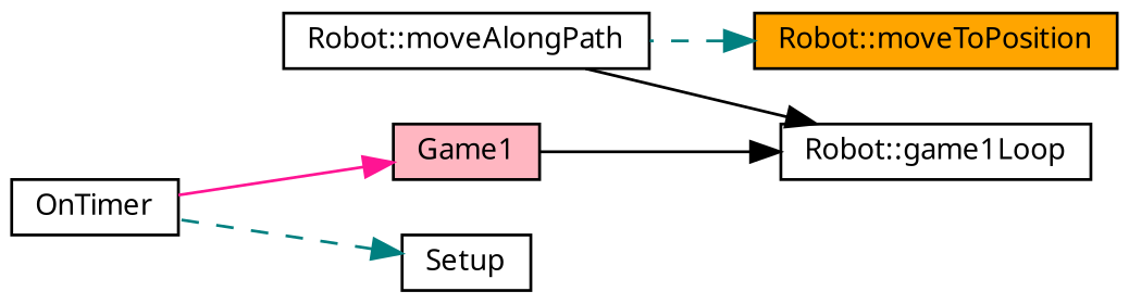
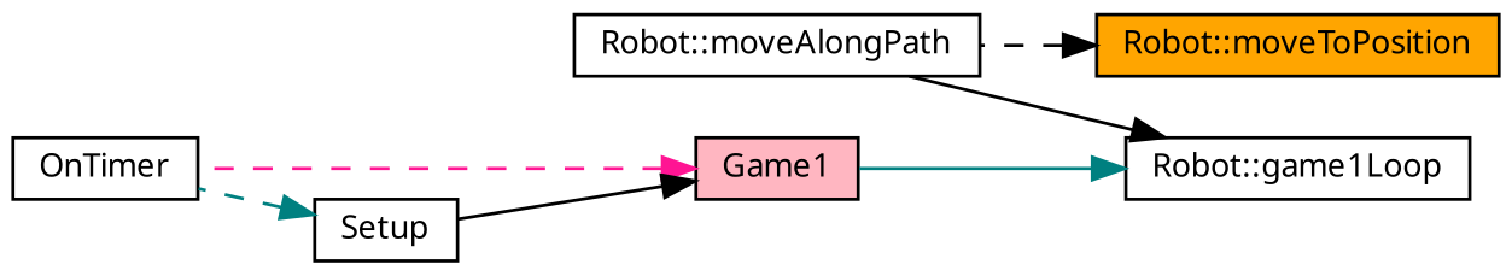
  digraph {
    fontname="Noto Sans"
    rankdir=RL
    node [color=black fillcolor=white fontname="Noto Sans" fontsize=10 shape=record style=filled]
    edge [color=teal dir=back fontname="Noto Sans" fontsize=10 labelfontname=Helvetica labelfontsize=10 style=dashed]
    n1 [fillcolor=orange fontcolor=black height=0.2 label="Robot::moveToPosition" width=0.4]
    n2 [height=0.2 label="Robot::moveAlongPath" width=0.4]
    n3 [height=0.2 label="Robot::game1Loop" width=0.4]
    n4 [fillcolor=lightpink height=0.2 label=Game1 width=0.4]
    n5 [height=0.2 label=OnTimer width=0.4]
    n6 [height=0.2 label=Setup width=0.4]
-   n1 -> n2
+   n1 -> n2 [color=black]
    n3 -> n2 [color=black style=solid]
-   n3 -> n4 [color=black style=solid]
-   n4 -> n5 [color=deeppink style=solid]
+   n3 -> n4 [style=solid]
+   n4 -> n5 [color=deeppink]
+   n4 -> n6 [color=black style=solid]
    n6 -> n5
  }
